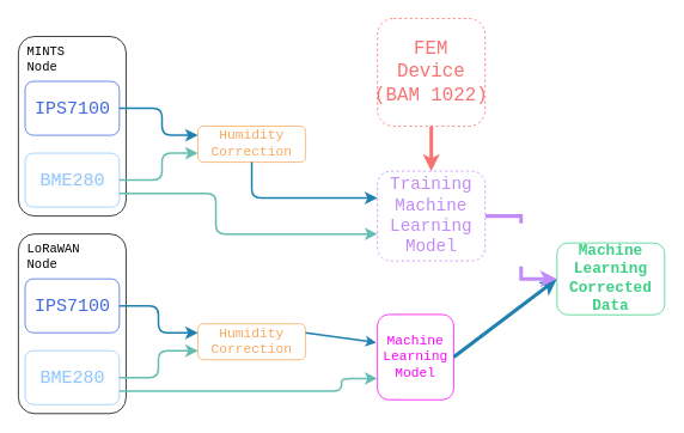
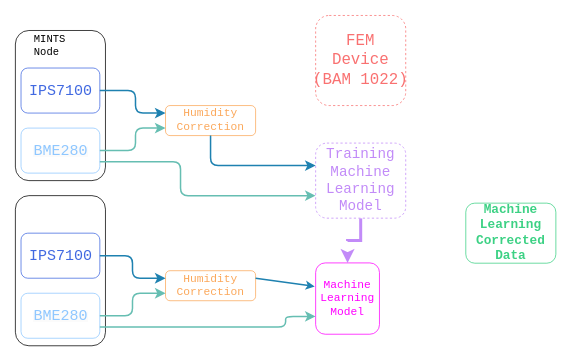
  <mxCell id="0" />
  <mxCell id="1" parent="0" />
  <mxCell id="2" value="" style="rounded=1;whiteSpace=wrap;html=1;strokeColor=#000000;" parent="1" vertex="1"><mxGeometry x="20" y="260" width="120" height="200" as="geometry" /></mxCell>
  <mxCell id="3" value="&lt;font color=&quot;#4169e1&quot; style=&quot;font-size: 20px;&quot; face=&quot;Courier New&quot;&gt;IPS7100&lt;/font&gt;" style="rounded=1;whiteSpace=wrap;html=1;strokeColor=#4169E1;" parent="1" vertex="1"><mxGeometry x="27.5" y="310" width="105" height="60" as="geometry" /></mxCell>
  <mxCell id="4" value="&lt;span style=&quot;font-style: normal; font-variant-ligatures: normal; font-variant-caps: normal; font-weight: 400; letter-spacing: normal; orphans: 2; text-align: center; text-indent: 0px; text-transform: none; widows: 2; word-spacing: 0px; -webkit-text-stroke-width: 0px; white-space: normal; background-color: rgb(251, 251, 251); text-decoration-thickness: initial; text-decoration-style: initial; text-decoration-color: initial; float: none; display: inline !important;&quot;&gt;&lt;font color=&quot;#8fc7ff&quot; style=&quot;font-size: 20px;&quot; face=&quot;Courier New&quot;&gt;BME280&lt;/font&gt;&lt;/span&gt;" style="rounded=1;whiteSpace=wrap;html=1;strokeColor=#8FC7FF;" parent="1" vertex="1"><mxGeometry x="27.5" y="390" width="105" height="60" as="geometry" /></mxCell>
  <mxCell id="5" style="edgeStyle=orthogonalEdgeStyle;rounded=0;orthogonalLoop=1;jettySize=auto;html=1;exitX=0.5;exitY=1;exitDx=0;exitDy=0;" parent="1" source="2" target="2" edge="1"><mxGeometry relative="1" as="geometry" /></mxCell>
- <mxCell id="6" value="&lt;font face=&quot;Courier New&quot; style=&quot;font-size: 14px;&quot;&gt;LoRaWAN Node&lt;/font&gt;" style="text;html=1;align=left;verticalAlign=middle;whiteSpace=wrap;rounded=0;" parent="1" vertex="1"><mxGeometry x="27.5" y="270" width="80" height="30" as="geometry" /></mxCell>
  <mxCell id="7" value="&lt;font color=&quot;#fba85b&quot; style=&quot;font-size: 15px;&quot; face=&quot;Courier New&quot;&gt;Humidity Correction&lt;/font&gt;" style="rounded=1;whiteSpace=wrap;html=1;strokeColor=#FBA85B;" parent="1" vertex="1"><mxGeometry x="220" y="360" width="120" height="40" as="geometry" /></mxCell>
  <mxCell id="8" style="edgeStyle=orthogonalEdgeStyle;rounded=0;orthogonalLoop=1;jettySize=auto;html=1;exitX=0.5;exitY=1;exitDx=0;exitDy=0;" parent="1" source="7" target="7" edge="1"><mxGeometry relative="1" as="geometry" /></mxCell>
  <mxCell id="9" value="&lt;font color=&quot;#3cd184&quot; style=&quot;font-size: 17px;&quot; face=&quot;Courier New&quot;&gt;&lt;b style=&quot;&quot;&gt;Machine Learning Corrected Data&lt;/b&gt;&lt;/font&gt;" style="rounded=1;whiteSpace=wrap;html=1;strokeColor=#3CD184;" parent="1" vertex="1"><mxGeometry x="620" y="270" width="120" height="80" as="geometry" /></mxCell>
  <mxCell id="10" value="" style="rounded=1;whiteSpace=wrap;html=1;strokeColor=#000000;" parent="1" vertex="1"><mxGeometry x="20" y="40" width="120" height="200" as="geometry" /></mxCell>
  <mxCell id="11" value="&lt;font color=&quot;#4169e1&quot; style=&quot;font-size: 20px;&quot; face=&quot;Courier New&quot;&gt;IPS7100&lt;/font&gt;" style="rounded=1;whiteSpace=wrap;html=1;strokeColor=#4169E1;" parent="1" vertex="1"><mxGeometry x="27.5" y="90" width="105" height="60" as="geometry" /></mxCell>
  <mxCell id="12" value="&lt;span style=&quot;font-style: normal; font-variant-ligatures: normal; font-variant-caps: normal; font-weight: 400; letter-spacing: normal; orphans: 2; text-align: center; text-indent: 0px; text-transform: none; widows: 2; word-spacing: 0px; -webkit-text-stroke-width: 0px; white-space: normal; background-color: rgb(251, 251, 251); text-decoration-thickness: initial; text-decoration-style: initial; text-decoration-color: initial; float: none; display: inline !important;&quot;&gt;&lt;font color=&quot;#8fc7ff&quot; style=&quot;font-size: 20px;&quot; face=&quot;Courier New&quot;&gt;BME280&lt;/font&gt;&lt;/span&gt;" style="rounded=1;whiteSpace=wrap;html=1;strokeColor=#8FC7FF;" parent="1" vertex="1"><mxGeometry x="27.5" y="170" width="105" height="60" as="geometry" /></mxCell>
  <mxCell id="13" style="edgeStyle=orthogonalEdgeStyle;rounded=0;orthogonalLoop=1;jettySize=auto;html=1;exitX=0.5;exitY=1;exitDx=0;exitDy=0;" parent="1" source="10" target="10" edge="1"><mxGeometry relative="1" as="geometry" /></mxCell>
- <mxCell id="14" value="&lt;font face=&quot;Courier New&quot; style=&quot;font-size: 14px;&quot;&gt;MINTS Node&lt;/font&gt;" style="text;html=1;align=left;verticalAlign=middle;whiteSpace=wrap;rounded=0;" parent="1" vertex="1"><mxGeometry x="27.5" y="50" width="85" height="30" as="geometry" /></mxCell>
+ <mxCell id="14" value="&lt;font face=&quot;Courier New&quot; style=&quot;font-size: 14px;&quot;&gt;MINTS Node&lt;/font&gt;" style="text;html=1;align=left;verticalAlign=middle;whiteSpace=wrap;rounded=0;" parent="1" vertex="1"><mxGeometry x="42.5" y="45" width="85" height="30" as="geometry" /></mxCell>
  <mxCell id="15" value="&lt;font color=&quot;#fba85b&quot; style=&quot;font-size: 15px;&quot; face=&quot;Courier New&quot;&gt;Humidity Correction&lt;/font&gt;" style="rounded=1;whiteSpace=wrap;html=1;strokeColor=#FBA85B;" parent="1" vertex="1"><mxGeometry x="220" y="140" width="120" height="40" as="geometry" /></mxCell>
  <mxCell id="16" value="&lt;font style=&quot;font-size: 15px;&quot; color=&quot;#ff00ff&quot; face=&quot;Courier New&quot;&gt;Machine Learning Model&lt;/font&gt;" style="rounded=1;whiteSpace=wrap;html=1;strokeColor=#FF00FF;" parent="1" vertex="1"><mxGeometry x="420" y="349.62" width="85" height="95" as="geometry" /></mxCell>
- <mxCell id="17" value="" style="edgeStyle=orthogonalEdgeStyle;rounded=0;orthogonalLoop=1;jettySize=auto;html=1;strokeColor=#f97171;strokeWidth=4;" parent="1" source="18" target="27" edge="1"><mxGeometry relative="1" as="geometry"><Array as="points"><mxPoint x="480" y="150" /><mxPoint x="480" y="150" /></Array></mxGeometry></mxCell>
  <mxCell id="18" value="&lt;font color=&quot;#f97171&quot; style=&quot;font-size: 21px;&quot; face=&quot;Courier New&quot;&gt;FEM&lt;/font&gt;&lt;div&gt;&lt;span style=&quot;font-size: 21px; font-family: &amp;quot;Courier New&amp;quot;; background-color: initial;&quot;&gt;&lt;font color=&quot;#f97171&quot;&gt;Device&lt;/font&gt;&lt;/span&gt;&lt;/div&gt;&lt;div&gt;&lt;div style=&quot;font-size: 21px;&quot;&gt;&lt;font color=&quot;#f97171&quot; style=&quot;font-size: 21px;&quot;&gt;&lt;span style=&quot;font-family: &amp;quot;Courier New&amp;quot;; background-color: initial;&quot;&gt;(BAM&amp;nbsp;&lt;/span&gt;&lt;span style=&quot;font-family: &amp;quot;Courier New&amp;quot;; background-color: initial;&quot;&gt;1022)&lt;/span&gt;&lt;/font&gt;&lt;/div&gt;&lt;/div&gt;" style="rounded=1;whiteSpace=wrap;html=1;strokeColor=#f97171;dashed=1;" parent="1" vertex="1"><mxGeometry x="420" y="20" width="120" height="120" as="geometry" /></mxCell>
  <mxCell id="19" value="" style="edgeStyle=elbowEdgeStyle;elbow=horizontal;endArrow=classic;html=1;curved=0;rounded=1;endSize=8;startSize=8;exitX=1;exitY=0.5;exitDx=0;exitDy=0;entryX=0;entryY=0.25;entryDx=0;entryDy=0;fillColor=#1ba1e2;strokeColor=#1e81b0;strokeWidth=2;" parent="1" source="3" target="7" edge="1"><mxGeometry width="50" height="50" relative="1" as="geometry"><mxPoint x="560" y="290" as="sourcePoint" /><mxPoint x="610" y="240" as="targetPoint" /></mxGeometry></mxCell>
  <mxCell id="20" value="" style="edgeStyle=elbowEdgeStyle;elbow=horizontal;endArrow=classic;html=1;curved=0;rounded=1;endSize=8;startSize=8;exitX=1;exitY=0.5;exitDx=0;exitDy=0;strokeWidth=2;strokeColor=#66beb2;entryX=0;entryY=0.75;entryDx=0;entryDy=0;" parent="1" source="4" target="7" edge="1"><mxGeometry width="50" height="50" relative="1" as="geometry"><mxPoint x="132.5" y="430" as="sourcePoint" /><mxPoint x="220" y="390" as="targetPoint" /></mxGeometry></mxCell>
  <mxCell id="21" value="" style="endArrow=classic;html=1;rounded=0;exitX=1;exitY=0.25;exitDx=0;exitDy=0;entryX=-0.015;entryY=0.33;entryDx=0;entryDy=0;entryPerimeter=0;fillColor=#1ba1e2;strokeColor=#1e81b0;strokeWidth=2;" parent="1" source="7" target="16" edge="1"><mxGeometry width="50" height="50" relative="1" as="geometry"><mxPoint x="350" y="514" as="sourcePoint" /><mxPoint x="380" y="370" as="targetPoint" /></mxGeometry></mxCell>
- <mxCell id="22" value="" style="endArrow=classic;html=1;rounded=0;entryX=0;entryY=0.5;entryDx=0;entryDy=0;exitX=1;exitY=0.5;exitDx=0;exitDy=0;fillColor=#1ba1e2;strokeColor=#1e81b0;strokeWidth=4;" parent="1" source="16" target="9" edge="1"><mxGeometry width="50" height="50" relative="1" as="geometry"><mxPoint x="540" y="390" as="sourcePoint" /><mxPoint x="610" y="390" as="targetPoint" /></mxGeometry></mxCell>
  <mxCell id="23" value="" style="edgeStyle=elbowEdgeStyle;elbow=horizontal;endArrow=classic;html=1;curved=0;rounded=1;endSize=8;startSize=8;exitX=1;exitY=0.5;exitDx=0;exitDy=0;entryX=0;entryY=0.25;entryDx=0;entryDy=0;fillColor=#1ba1e2;strokeColor=#1e81b0;strokeWidth=2;" parent="1" source="11" target="15" edge="1"><mxGeometry width="50" height="50" relative="1" as="geometry"><mxPoint x="173" y="105.69" as="sourcePoint" /><mxPoint x="180" y="120.69" as="targetPoint" /><Array as="points"><mxPoint x="180" y="90.69" /></Array></mxGeometry></mxCell>
  <mxCell id="24" value="" style="edgeStyle=elbowEdgeStyle;elbow=horizontal;endArrow=classic;html=1;curved=0;rounded=1;endSize=8;startSize=8;exitX=1;exitY=0.5;exitDx=0;exitDy=0;entryX=0;entryY=0.75;entryDx=0;entryDy=0;strokeWidth=2;strokeColor=#66beb2;" parent="1" source="12" target="15" edge="1"><mxGeometry width="50" height="50" relative="1" as="geometry"><mxPoint x="172.5" y="190.69" as="sourcePoint" /><mxPoint x="180" y="140.69" as="targetPoint" /><Array as="points"><mxPoint x="180" y="190" /></Array></mxGeometry></mxCell>
  <mxCell id="25" value="" style="edgeStyle=elbowEdgeStyle;elbow=horizontal;endArrow=classic;html=1;curved=0;rounded=1;endSize=8;startSize=8;exitX=1;exitY=0.75;exitDx=0;exitDy=0;entryX=0;entryY=0.75;entryDx=0;entryDy=0;strokeWidth=2;strokeColor=#66beb2;" parent="1" source="4" target="16" edge="1"><mxGeometry width="50" height="50" relative="1" as="geometry"><mxPoint x="140" y="420" as="sourcePoint" /><mxPoint x="420" y="380" as="targetPoint" /><Array as="points"><mxPoint x="380" y="420" /></Array></mxGeometry></mxCell>
- <mxCell id="26" value="" style="edgeStyle=orthogonalEdgeStyle;rounded=0;orthogonalLoop=1;jettySize=auto;html=1;dashed=1;dashPattern=12 12;strokeWidth=4;fillColor=#6a00ff;strokeColor=#C28BF8;" parent="1" source="27" target="9" edge="1"><mxGeometry relative="1" as="geometry" /></mxCell>
+ <mxCell id="26" value="" style="edgeStyle=orthogonalEdgeStyle;rounded=0;orthogonalLoop=1;jettySize=auto;html=1;dashed=1;dashPattern=12 12;strokeWidth=4;fillColor=#6a00ff;strokeColor=#C28BF8;" parent="1" source="27" target="16" edge="1"><mxGeometry relative="1" as="geometry" /></mxCell>
  <mxCell id="27" value="&lt;font color=&quot;#c28bf8&quot; style=&quot;font-size: 19px;&quot; face=&quot;Courier New&quot;&gt;Training Machine Learning Model&lt;/font&gt;" style="rounded=1;whiteSpace=wrap;html=1;strokeColor=#C28BF8;dashed=1;" parent="1" vertex="1"><mxGeometry x="420" y="190" width="120" height="100" as="geometry" /></mxCell>
  <mxCell id="28" value="" style="edgeStyle=elbowEdgeStyle;elbow=vertical;endArrow=classic;html=1;curved=0;rounded=1;endSize=8;startSize=8;entryX=0;entryY=0.5;entryDx=0;entryDy=0;fillColor=#1ba1e2;strokeColor=#1e81b0;strokeWidth=2;" parent="1" edge="1"><mxGeometry width="50" height="50" relative="1" as="geometry"><mxPoint x="280" y="180" as="sourcePoint" /><mxPoint x="420" y="220" as="targetPoint" /><Array as="points"><mxPoint x="350" y="220" /></Array></mxGeometry></mxCell>
  <mxCell id="29" value="" style="edgeStyle=elbowEdgeStyle;elbow=horizontal;endArrow=classic;html=1;curved=0;rounded=1;endSize=8;startSize=8;exitX=1;exitY=0.75;exitDx=0;exitDy=0;entryX=0;entryY=0.6;entryDx=0;entryDy=0;entryPerimeter=0;fillColor=#60a917;strokeColor=#66beb2;strokeWidth=2;" parent="1" source="12" edge="1"><mxGeometry width="50" height="50" relative="1" as="geometry"><mxPoint x="132.5" y="225" as="sourcePoint" /><mxPoint x="420" y="260" as="targetPoint" /><Array as="points"><mxPoint x="240" y="230" /></Array></mxGeometry></mxCell>
